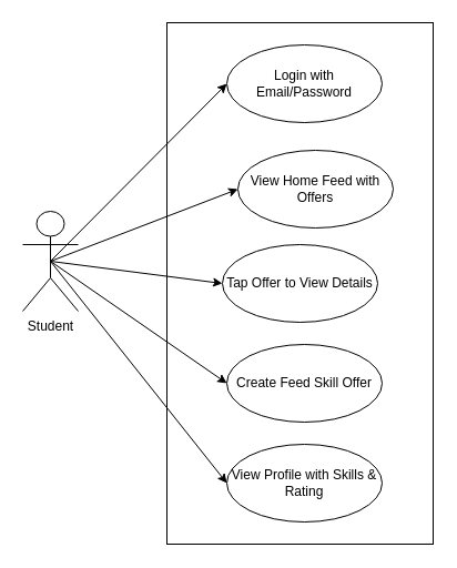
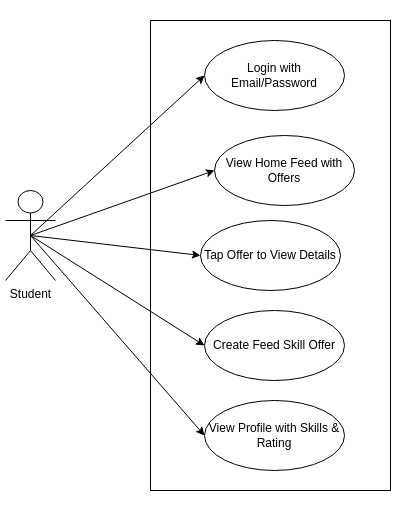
  <mxCell id="0" />
  <mxCell id="1" parent="0" />
- <mxCell id="2" value="Student" style="shape=umlActor;verticalLabelPosition=bottom;verticalAlign=top;html=1;outlineConnect=0;" vertex="1" parent="1"><mxGeometry x="20" y="190" width="50" height="90" as="geometry" /></mxCell>
+ <mxCell id="2" value="Student" style="shape=umlActor;verticalLabelPosition=bottom;verticalAlign=top;html=1;outlineConnect=0;" vertex="1" parent="1"><mxGeometry x="5" y="190" width="50" height="90" as="geometry" /></mxCell>
  <mxCell id="3" value="" style="rounded=0;whiteSpace=wrap;html=1;" vertex="1" parent="1"><mxGeometry x="150" y="20" width="240" height="470" as="geometry" /></mxCell>
  <mxCell id="4" value="Login with Email/Password" style="ellipse;whiteSpace=wrap;html=1;" vertex="1" parent="1"><mxGeometry x="204" y="40" width="140" height="70" as="geometry" /></mxCell>
  <mxCell id="5" value="View Home Feed with Offers" style="ellipse;whiteSpace=wrap;html=1;" vertex="1" parent="1"><mxGeometry x="214" y="135" width="140" height="70" as="geometry" /></mxCell>
  <mxCell id="6" value="Tap Offer to View Details" style="ellipse;whiteSpace=wrap;html=1;" vertex="1" parent="1"><mxGeometry x="200" y="220" width="140" height="70" as="geometry" /></mxCell>
  <mxCell id="7" value="Create Feed Skill Offer" style="ellipse;whiteSpace=wrap;html=1;" vertex="1" parent="1"><mxGeometry x="204" y="310" width="140" height="70" as="geometry" /></mxCell>
  <mxCell id="8" value="View Profile with Skills &amp;amp; Rating" style="ellipse;whiteSpace=wrap;html=1;" vertex="1" parent="1"><mxGeometry x="204" y="400" width="140" height="70" as="geometry" /></mxCell>
  <mxCell id="9" value="" style="endArrow=classic;html=1;rounded=0;exitX=0.5;exitY=0.5;exitDx=0;exitDy=0;exitPerimeter=0;entryX=0;entryY=0.5;entryDx=0;entryDy=0;" edge="1" parent="1" source="2" target="4"><mxGeometry width="50" height="50" relative="1" as="geometry"><mxPoint x="-30" y="440" as="sourcePoint" /><mxPoint x="20" y="390" as="targetPoint" /></mxGeometry></mxCell>
  <mxCell id="10" value="" style="endArrow=classic;html=1;rounded=0;exitX=0.5;exitY=0.5;exitDx=0;exitDy=0;exitPerimeter=0;entryX=0;entryY=0.5;entryDx=0;entryDy=0;" edge="1" parent="1" source="2" target="6"><mxGeometry width="50" height="50" relative="1" as="geometry"><mxPoint x="30" y="570" as="sourcePoint" /><mxPoint x="80" y="520" as="targetPoint" /></mxGeometry></mxCell>
  <mxCell id="11" value="" style="endArrow=classic;html=1;rounded=0;entryX=0;entryY=0.5;entryDx=0;entryDy=0;exitX=0.5;exitY=0.5;exitDx=0;exitDy=0;exitPerimeter=0;" edge="1" parent="1" source="2" target="7"><mxGeometry width="50" height="50" relative="1" as="geometry"><mxPoint x="80" y="230" as="sourcePoint" /><mxPoint x="200" y="550" as="targetPoint" /></mxGeometry></mxCell>
  <mxCell id="12" value="" style="endArrow=classic;html=1;rounded=0;exitX=0.5;exitY=0.5;exitDx=0;exitDy=0;exitPerimeter=0;entryX=0;entryY=0.5;entryDx=0;entryDy=0;" edge="1" parent="1" source="2" target="5"><mxGeometry width="50" height="50" relative="1" as="geometry"><mxPoint x="20" y="510" as="sourcePoint" /><mxPoint x="70" y="460" as="targetPoint" /></mxGeometry></mxCell>
  <mxCell id="13" value="" style="endArrow=classic;html=1;rounded=0;exitX=0.5;exitY=0.5;exitDx=0;exitDy=0;exitPerimeter=0;entryX=0;entryY=0.5;entryDx=0;entryDy=0;" edge="1" parent="1" source="2" target="8"><mxGeometry width="50" height="50" relative="1" as="geometry"><mxPoint x="130" y="510" as="sourcePoint" /><mxPoint x="350" y="540" as="targetPoint" /></mxGeometry></mxCell>
